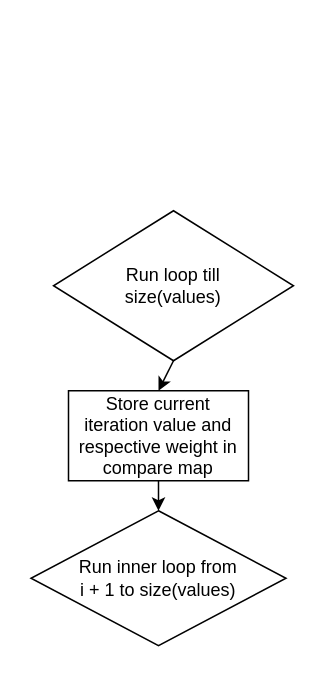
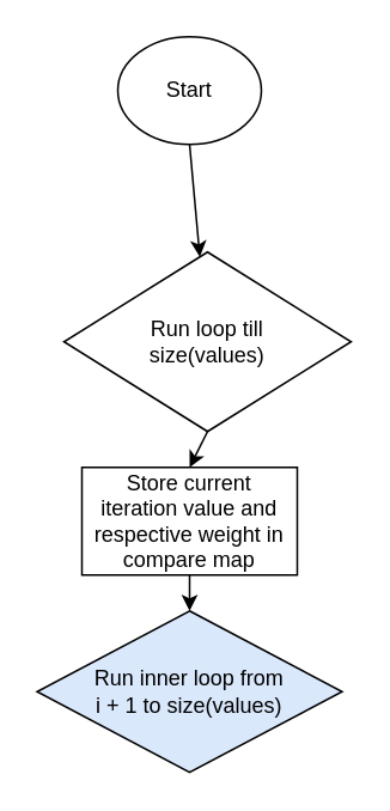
  <mxCell id="0" />
  <mxCell id="1" parent="0" />
+ <mxCell id="2" value="Start" style="ellipse;whiteSpace=wrap;html=1;" vertex="1" parent="1"><mxGeometry x="65" width="80" height="60" as="geometry" y="20" /></mxCell>
  <mxCell id="3" value="Run loop till &lt;br&gt;size(values)" style="rhombus;whiteSpace=wrap;html=1;" vertex="1" parent="1"><mxGeometry x="35" y="140" width="160" height="100" as="geometry" /></mxCell>
- <mxCell id="5" value="Run inner loop from&lt;br&gt;i + 1 to size(values)" style="rhombus;whiteSpace=wrap;html=1;" vertex="1" parent="1"><mxGeometry x="20" y="340" width="170" height="90" as="geometry" /></mxCell>
+ <mxCell id="4" value="" style="endArrow=classic;html=1;exitX=0.5;exitY=1;exitDx=0;exitDy=0;" edge="1" parent="1" source="2" target="3"><mxGeometry width="50" height="50" relative="1" as="geometry"><mxPoint x="85" y="300" as="sourcePoint" /><mxPoint x="135" y="250" as="targetPoint" /></mxGeometry></mxCell>
+ <mxCell id="5" value="Run inner loop from&lt;br&gt;i + 1 to size(values)" style="rhombus;whiteSpace=wrap;html=1;fillColor=#dae8fc;" vertex="1" parent="1"><mxGeometry x="20" y="340" width="170" height="90" as="geometry" /></mxCell>
  <mxCell id="6" value="Store current &lt;br&gt;iteration value and respective weight in compare map" style="rounded=0;whiteSpace=wrap;html=1;" vertex="1" parent="1"><mxGeometry x="45" y="260" width="120" height="60" as="geometry" /></mxCell>
  <mxCell id="7" value="" style="endArrow=classic;html=1;exitX=0.5;exitY=1;exitDx=0;exitDy=0;entryX=0.5;entryY=0;entryDx=0;entryDy=0;" edge="1" parent="1" source="3" target="6"><mxGeometry width="50" height="50" relative="1" as="geometry"><mxPoint x="85" y="270" as="sourcePoint" /><mxPoint x="135" y="220" as="targetPoint" /></mxGeometry></mxCell>
  <mxCell id="8" value="" style="endArrow=classic;html=1;exitX=0.5;exitY=1;exitDx=0;exitDy=0;entryX=0.5;entryY=0;entryDx=0;entryDy=0;" edge="1" parent="1" source="6" target="5"><mxGeometry width="50" height="50" relative="1" as="geometry"><mxPoint x="85" y="270" as="sourcePoint" /><mxPoint x="135" y="220" as="targetPoint" /></mxGeometry></mxCell>
